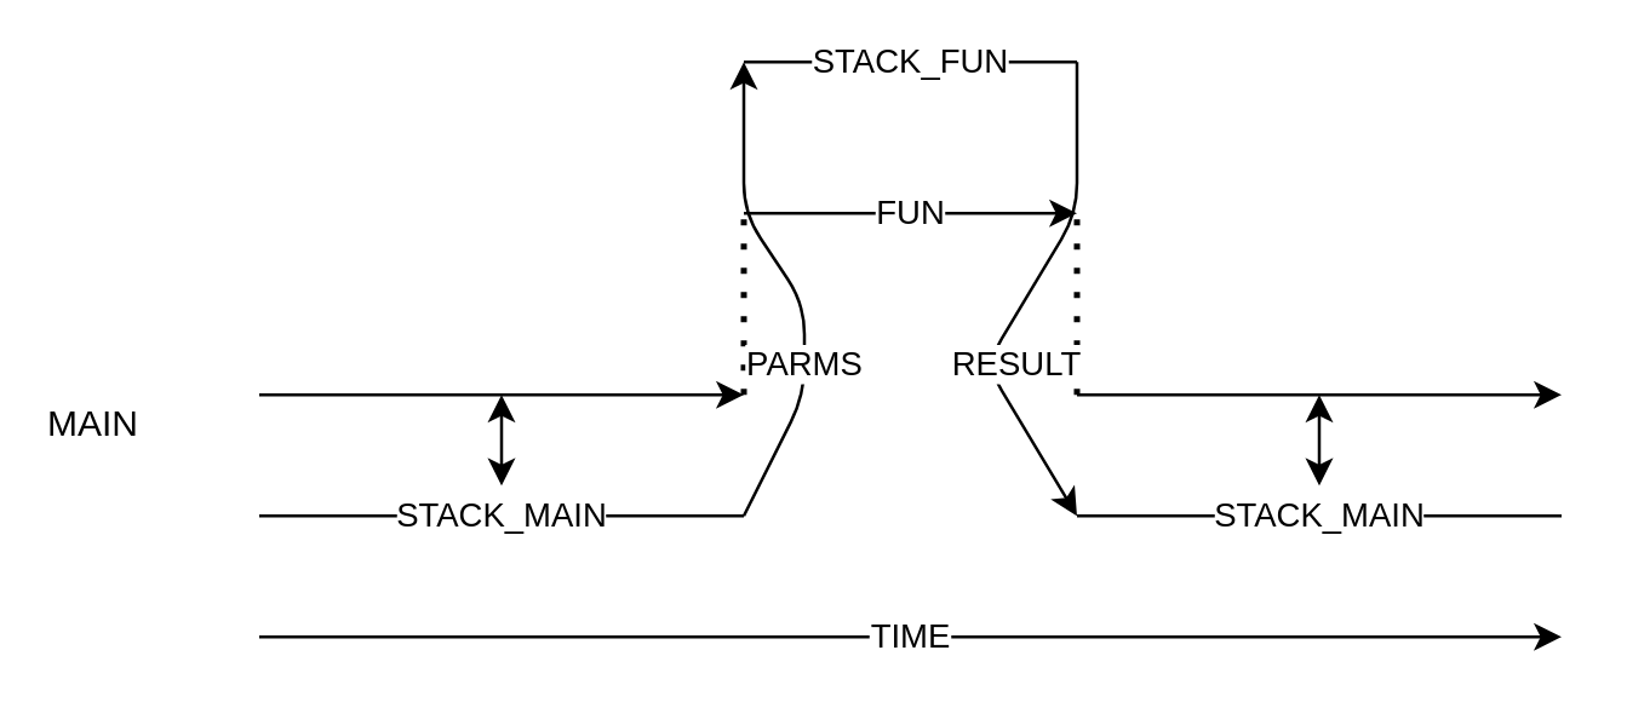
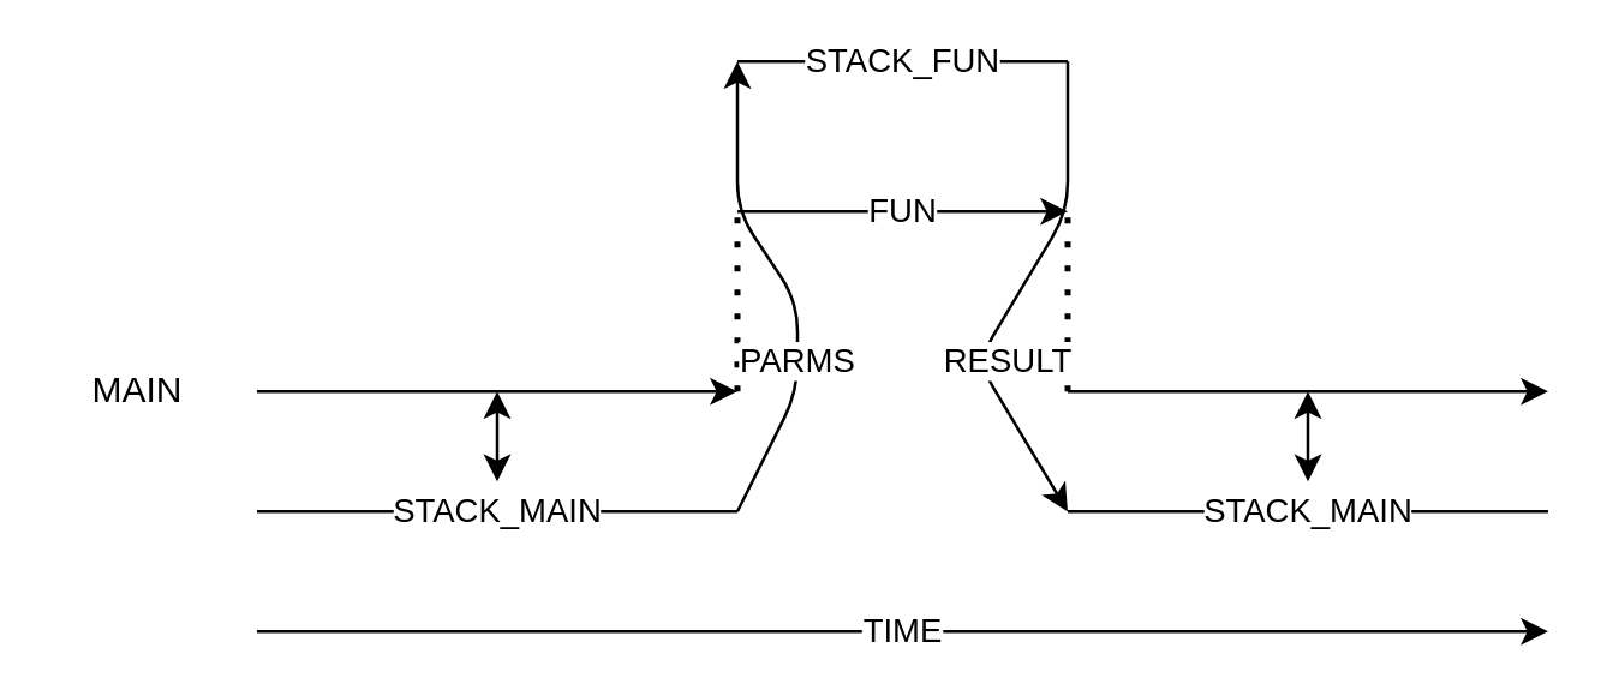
  <mxCell id="0" />
  <mxCell id="1" parent="0" />
  <mxCell id="2" value="" style="endArrow=classic;html=1;" edge="1" parent="1"><mxGeometry width="50" height="50" relative="1" as="geometry"><mxPoint x="85" y="130" as="sourcePoint" /><mxPoint x="245" y="130" as="targetPoint" /></mxGeometry></mxCell>
  <mxCell id="3" value="TIME" style="endArrow=classic;html=1;" edge="1" parent="1"><mxGeometry width="50" height="50" relative="1" as="geometry"><mxPoint x="85" y="210" as="sourcePoint" /><mxPoint x="515" y="210" as="targetPoint" /></mxGeometry></mxCell>
- <mxCell id="4" value="MAIN" style="text;html=1;resizable=0;autosize=1;align=center;verticalAlign=middle;points=[];fillColor=none;strokeColor=none;rounded=0;" vertex="1" parent="1"><mxGeometry x="5" y="130" width="50" height="20" as="geometry" /></mxCell>
+ <mxCell id="4" value="MAIN" style="text;html=1;resizable=0;autosize=1;align=center;verticalAlign=middle;points=[];fillColor=none;strokeColor=none;rounded=0;" vertex="1" parent="1"><mxGeometry x="20" y="120" width="50" height="20" as="geometry" /></mxCell>
  <mxCell id="5" value="FUN" style="endArrow=classic;html=1;" edge="1" parent="1"><mxGeometry width="50" height="50" relative="1" as="geometry"><mxPoint x="245" y="70" as="sourcePoint" /><mxPoint x="355" y="70" as="targetPoint" /></mxGeometry></mxCell>
  <mxCell id="6" value="" style="endArrow=none;dashed=1;html=1;dashPattern=1 3;strokeWidth=2;" edge="1" parent="1"><mxGeometry width="50" height="50" relative="1" as="geometry"><mxPoint x="245" y="130" as="sourcePoint" /><mxPoint x="245" y="70" as="targetPoint" /><Array as="points"><mxPoint x="245" y="110" /></Array></mxGeometry></mxCell>
  <mxCell id="7" value="" style="endArrow=classic;html=1;" edge="1" parent="1"><mxGeometry width="50" height="50" relative="1" as="geometry"><mxPoint x="355" y="130" as="sourcePoint" /><mxPoint x="515" y="130" as="targetPoint" /></mxGeometry></mxCell>
  <mxCell id="8" value="" style="endArrow=none;dashed=1;html=1;dashPattern=1 3;strokeWidth=2;" edge="1" parent="1"><mxGeometry width="50" height="50" relative="1" as="geometry"><mxPoint x="355" y="130" as="sourcePoint" /><mxPoint x="355" y="70" as="targetPoint" /><Array as="points"><mxPoint x="355" y="110" /></Array></mxGeometry></mxCell>
  <mxCell id="9" value="STACK_MAIN" style="endArrow=none;html=1;" edge="1" parent="1"><mxGeometry width="50" height="50" relative="1" as="geometry"><mxPoint x="85" y="170" as="sourcePoint" /><mxPoint x="245" y="170" as="targetPoint" /><Array as="points" /></mxGeometry></mxCell>
  <mxCell id="10" value="STACK_MAIN" style="endArrow=none;html=1;" edge="1" parent="1"><mxGeometry width="50" height="50" relative="1" as="geometry"><mxPoint x="355" y="170" as="sourcePoint" /><mxPoint x="515" y="170" as="targetPoint" /><Array as="points" /></mxGeometry></mxCell>
  <mxCell id="11" value="" style="endArrow=classic;startArrow=classic;html=1;" edge="1" parent="1"><mxGeometry width="50" height="50" relative="1" as="geometry"><mxPoint x="165" y="160" as="sourcePoint" /><mxPoint x="165" y="130" as="targetPoint" /></mxGeometry></mxCell>
  <mxCell id="12" value="" style="endArrow=classic;startArrow=classic;html=1;" edge="1" parent="1"><mxGeometry width="50" height="50" relative="1" as="geometry"><mxPoint x="435" y="160" as="sourcePoint" /><mxPoint x="435" y="130" as="targetPoint" /></mxGeometry></mxCell>
  <mxCell id="13" value="STACK_FUN" style="endArrow=none;html=1;" edge="1" parent="1"><mxGeometry width="50" height="50" relative="1" as="geometry"><mxPoint x="245" y="20" as="sourcePoint" /><mxPoint x="355" y="20" as="targetPoint" /><Array as="points" /></mxGeometry></mxCell>
  <mxCell id="14" value="PARMS" style="endArrow=classic;html=1;" edge="1" parent="1"><mxGeometry x="-0.319" width="50" height="50" relative="1" as="geometry"><mxPoint x="245" y="170" as="sourcePoint" /><mxPoint x="245" y="20" as="targetPoint" /><Array as="points"><mxPoint x="265" y="130" /><mxPoint x="265" y="100" /><mxPoint x="245" y="70" /></Array><mxPoint as="offset" /></mxGeometry></mxCell>
  <mxCell id="15" value="RESULT" style="endArrow=classic;html=1;" edge="1" parent="1"><mxGeometry x="0.238" y="9" width="50" height="50" relative="1" as="geometry"><mxPoint x="355" y="20" as="sourcePoint" /><mxPoint x="355" y="170" as="targetPoint" /><Array as="points"><mxPoint x="355" y="70" /><mxPoint x="325" y="120" /></Array><mxPoint as="offset" /></mxGeometry></mxCell>
